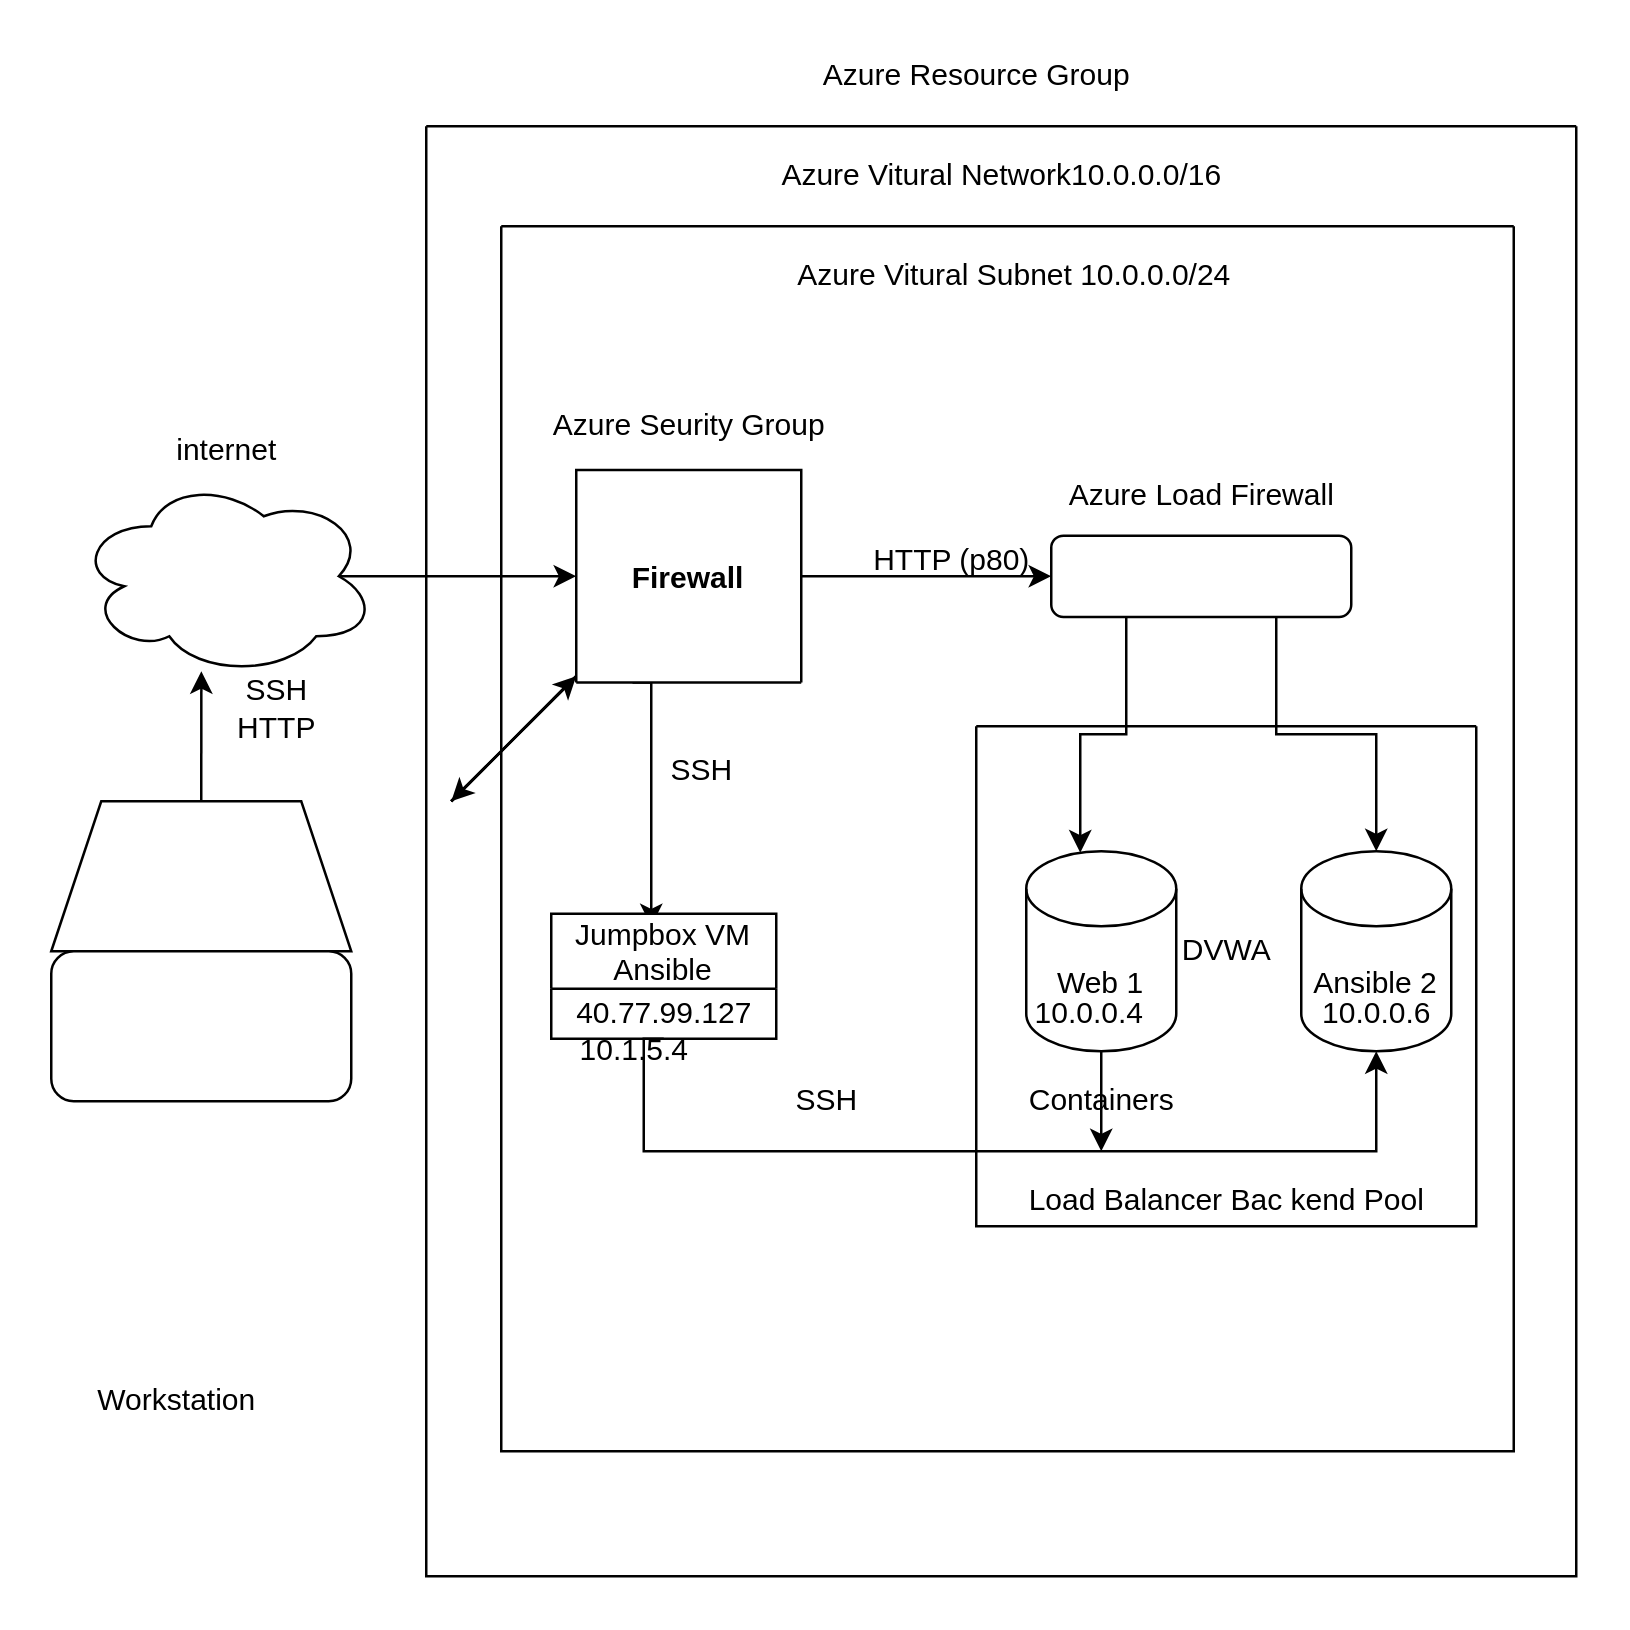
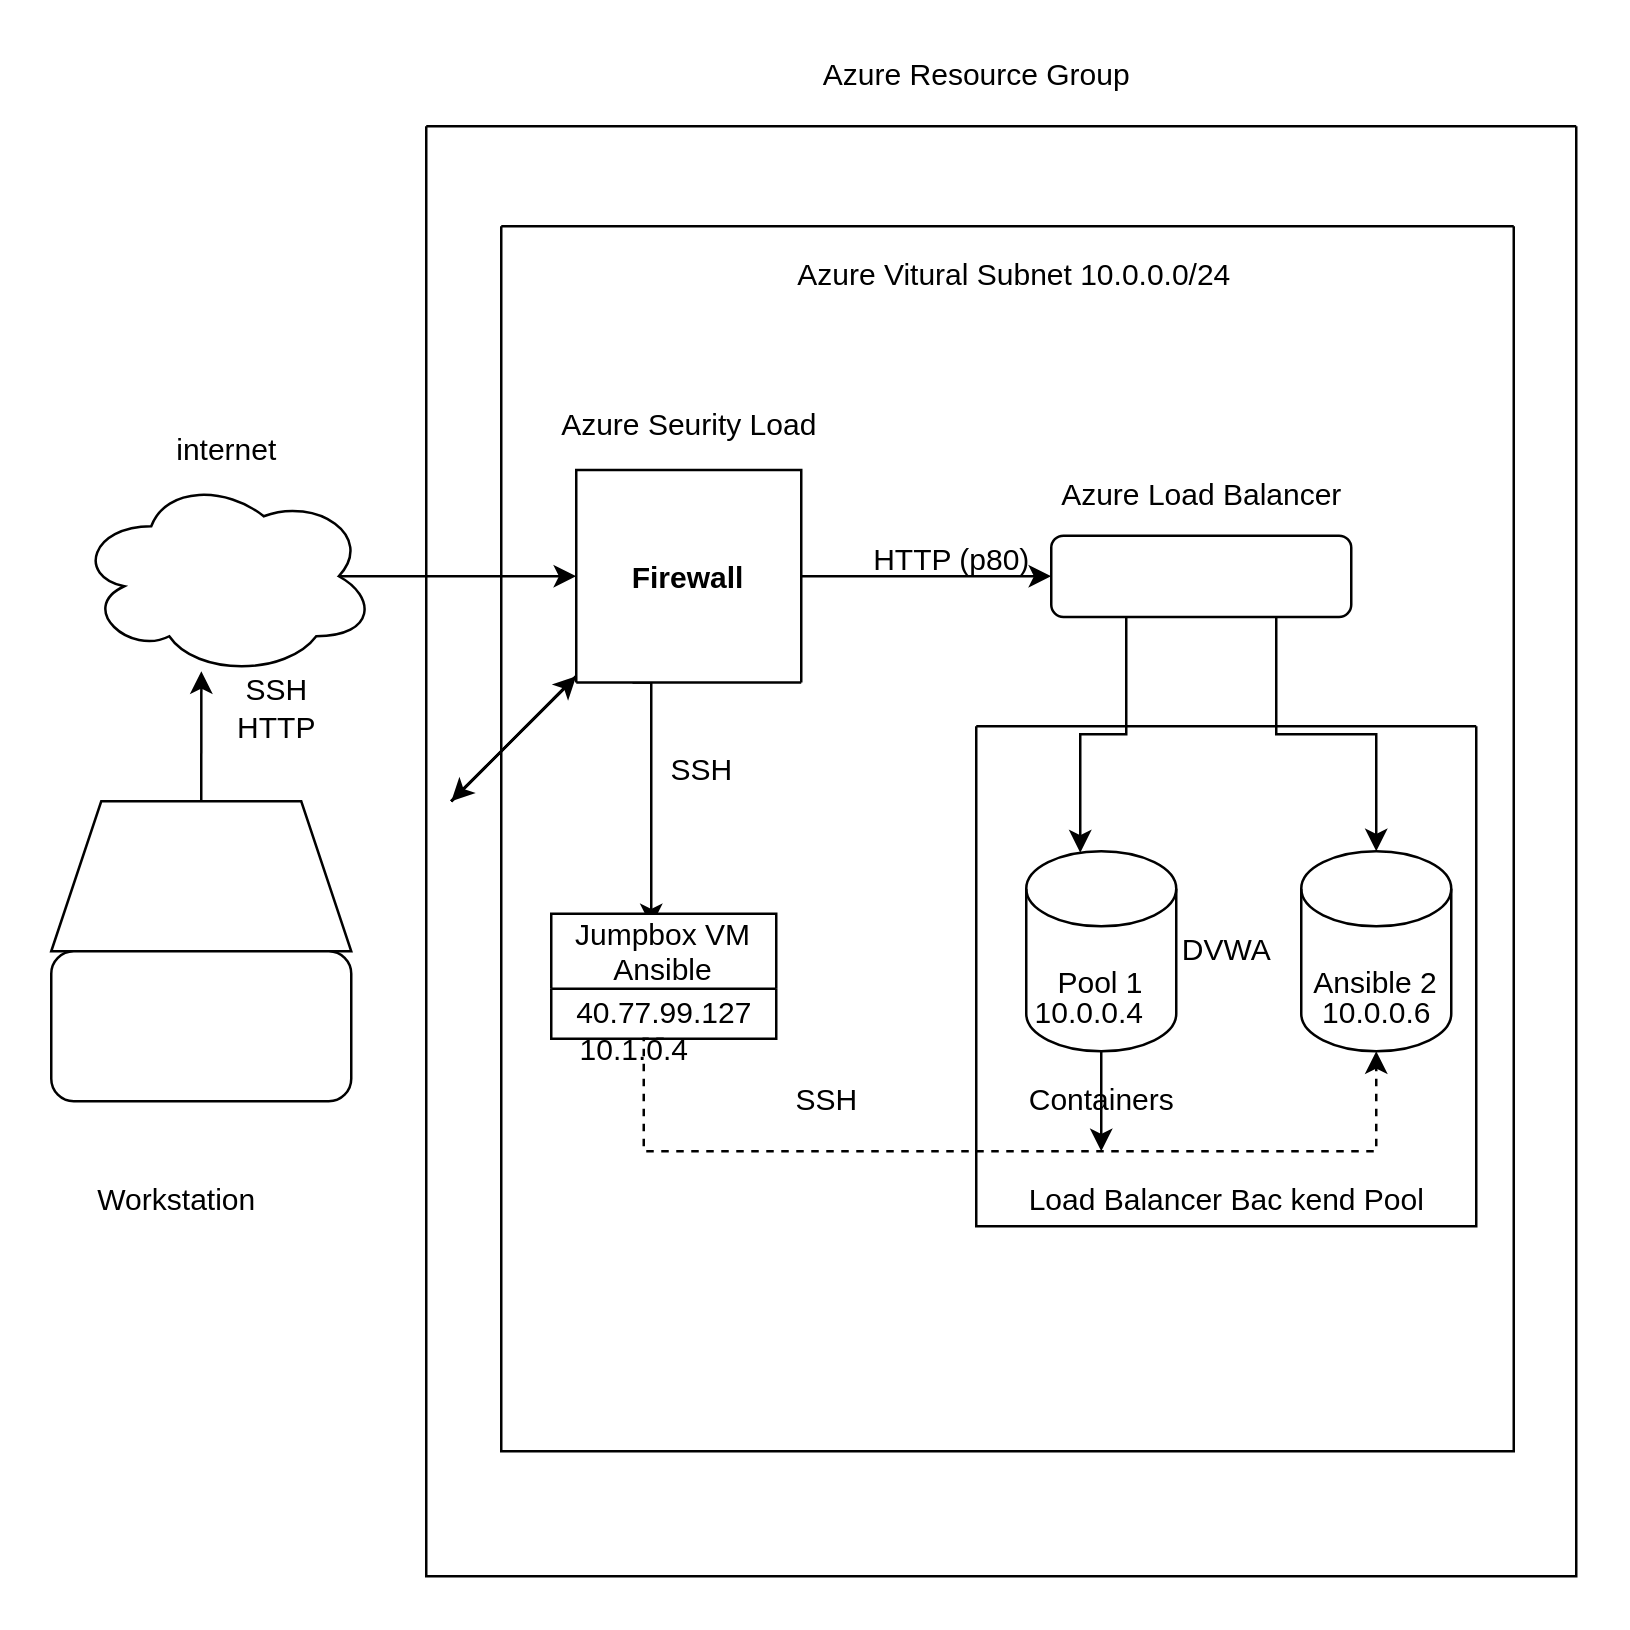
  <mxCell id="0" />
  <mxCell id="1" parent="0" />
  <mxCell id="2" style="edgeStyle=orthogonalEdgeStyle;rounded=0;orthogonalLoop=1;jettySize=auto;html=1;exitX=0.875;exitY=0.5;exitDx=0;exitDy=0;exitPerimeter=0;entryX=0;entryY=0.5;entryDx=0;entryDy=0;" edge="1" parent="1" source="3" target="9"><mxGeometry relative="1" as="geometry" /></mxCell>
  <mxCell id="3" value="" style="ellipse;shape=cloud;whiteSpace=wrap;html=1;" vertex="1" parent="1"><mxGeometry x="30" y="190" width="120" height="80" as="geometry" /></mxCell>
  <mxCell id="4" style="edgeStyle=orthogonalEdgeStyle;rounded=0;orthogonalLoop=1;jettySize=auto;html=1;exitX=0.5;exitY=0;exitDx=0;exitDy=0;entryX=0.417;entryY=0.975;entryDx=0;entryDy=0;entryPerimeter=0;" edge="1" parent="1" source="5" target="3"><mxGeometry relative="1" as="geometry" /></mxCell>
  <mxCell id="5" value="" style="shape=trapezoid;perimeter=trapezoidPerimeter;whiteSpace=wrap;html=1;fixedSize=1;" vertex="1" parent="1"><mxGeometry x="20" y="320" width="120" height="60" as="geometry" /></mxCell>
  <mxCell id="6" value="" style="rounded=1;whiteSpace=wrap;html=1;" vertex="1" parent="1"><mxGeometry x="20" y="380" width="120" height="60" as="geometry" /></mxCell>
  <mxCell id="7" value="&lt;br&gt;" style="edgeStyle=orthogonalEdgeStyle;rounded=0;orthogonalLoop=1;jettySize=auto;html=1;exitX=0.25;exitY=1;exitDx=0;exitDy=0;" edge="1" parent="1" source="9"><mxGeometry relative="1" as="geometry"><mxPoint x="260" y="370" as="targetPoint" /><Array as="points"><mxPoint x="260" y="273" /></Array></mxGeometry></mxCell>
  <mxCell id="8" style="edgeStyle=orthogonalEdgeStyle;rounded=0;orthogonalLoop=1;jettySize=auto;html=1;exitX=1;exitY=0.5;exitDx=0;exitDy=0;entryX=0;entryY=0.5;entryDx=0;entryDy=0;" edge="1" parent="1" source="9" target="12"><mxGeometry relative="1" as="geometry" /></mxCell>
  <mxCell id="9" value="Firewall" style="swimlane;startSize=85;" vertex="1" parent="1"><mxGeometry x="230" y="187.5" width="90" height="85" as="geometry" /></mxCell>
  <mxCell id="10" style="edgeStyle=orthogonalEdgeStyle;rounded=0;orthogonalLoop=1;jettySize=auto;html=1;exitX=0.75;exitY=1;exitDx=0;exitDy=0;entryX=0.5;entryY=0;entryDx=0;entryDy=0;entryPerimeter=0;" edge="1" parent="1" source="12" target="16"><mxGeometry relative="1" as="geometry" /></mxCell>
  <mxCell id="11" style="edgeStyle=orthogonalEdgeStyle;rounded=0;orthogonalLoop=1;jettySize=auto;html=1;exitX=0.25;exitY=1;exitDx=0;exitDy=0;entryX=0.36;entryY=0.007;entryDx=0;entryDy=0;entryPerimeter=0;" edge="1" parent="1" source="12" target="14"><mxGeometry relative="1" as="geometry" /></mxCell>
  <mxCell id="12" value="" style="rounded=1;whiteSpace=wrap;html=1;" vertex="1" parent="1"><mxGeometry x="420" y="213.75" width="120" height="32.5" as="geometry" /></mxCell>
  <mxCell id="13" value="" style="edgeStyle=orthogonalEdgeStyle;rounded=0;orthogonalLoop=1;jettySize=auto;html=1;" edge="1" parent="1" source="14"><mxGeometry relative="1" as="geometry"><mxPoint x="440" y="460" as="targetPoint" /></mxGeometry></mxCell>
- <mxCell id="14" value="Web 1" style="shape=cylinder3;whiteSpace=wrap;html=1;boundedLbl=1;backgroundOutline=1;size=15;" vertex="1" parent="1"><mxGeometry x="410" y="340" width="60" height="80" as="geometry" /></mxCell>
- <mxCell id="15" value="Workstation" style="text;html=1;align=center;verticalAlign=middle;resizable=0;points=[];autosize=1;strokeColor=none;fillColor=none;" vertex="1" parent="1"><mxGeometry x="30" y="550" width="80" height="20" as="geometry" /></mxCell>
+ <mxCell id="14" value="Pool 1" style="shape=cylinder3;whiteSpace=wrap;html=1;boundedLbl=1;backgroundOutline=1;size=15;" vertex="1" parent="1"><mxGeometry x="410" y="340" width="60" height="80" as="geometry" /></mxCell>
+ <mxCell id="15" value="Workstation" style="text;html=1;align=center;verticalAlign=middle;resizable=0;points=[];autosize=1;strokeColor=none;fillColor=none;" vertex="1" parent="1"><mxGeometry x="30" y="470" width="80" height="20" as="geometry" /></mxCell>
  <mxCell id="16" value="Ansible 2" style="shape=cylinder3;whiteSpace=wrap;html=1;boundedLbl=1;backgroundOutline=1;size=15;" vertex="1" parent="1"><mxGeometry x="520" y="340" width="60" height="80" as="geometry" /></mxCell>
- <mxCell id="17" style="edgeStyle=orthogonalEdgeStyle;rounded=0;orthogonalLoop=1;jettySize=auto;html=1;exitX=0.5;exitY=1;exitDx=0;exitDy=0;entryX=0.5;entryY=1;entryDx=0;entryDy=0;entryPerimeter=0;" edge="1" parent="1" source="18" target="16"><mxGeometry relative="1" as="geometry"><Array as="points"><mxPoint x="257" y="460" /><mxPoint x="550" y="460" /></Array></mxGeometry></mxCell>
+ <mxCell id="17" style="edgeStyle=orthogonalEdgeStyle;rounded=0;orthogonalLoop=1;jettySize=auto;html=1;exitX=0.5;exitY=1;exitDx=0;exitDy=0;entryX=0.5;entryY=1;entryDx=0;entryDy=0;entryPerimeter=0;dashed=1;" edge="1" parent="1" source="18" target="16"><mxGeometry relative="1" as="geometry"><Array as="points"><mxPoint x="257" y="460" /><mxPoint x="550" y="460" /></Array></mxGeometry></mxCell>
  <mxCell id="18" value="Jumpbox VM&#10;Ansible" style="swimlane;fontStyle=0;childLayout=stackLayout;horizontal=1;startSize=30;horizontalStack=0;resizeParent=1;resizeParentMax=0;resizeLast=0;collapsible=1;marginBottom=0;" vertex="1" parent="1"><mxGeometry x="220" y="365" width="90" height="50" as="geometry" /></mxCell>
  <mxCell id="19" value="40.77.99.127" style="text;html=1;align=center;verticalAlign=middle;resizable=0;points=[];autosize=1;strokeColor=none;fillColor=none;" vertex="1" parent="18"><mxGeometry y="30" width="90" height="20" as="geometry" /></mxCell>
- <mxCell id="20" value="Azure Load Firewall" style="text;html=1;align=center;verticalAlign=middle;resizable=0;points=[];autosize=1;strokeColor=none;fillColor=none;" vertex="1" parent="1"><mxGeometry x="415" y="187.5" width="130" height="20" as="geometry" /></mxCell>
+ <mxCell id="20" value="Azure Load Balancer" style="text;html=1;align=center;verticalAlign=middle;resizable=0;points=[];autosize=1;strokeColor=none;fillColor=none;" vertex="1" parent="1"><mxGeometry x="415" y="187.5" width="130" height="20" as="geometry" /></mxCell>
  <mxCell id="21" value="HTTP (p80)" style="text;html=1;align=center;verticalAlign=middle;resizable=0;points=[];autosize=1;strokeColor=none;fillColor=none;" vertex="1" parent="1"><mxGeometry x="340" y="213.75" width="80" height="20" as="geometry" /></mxCell>
  <mxCell id="22" value="SSH&lt;br&gt;HTTP" style="text;html=1;align=center;verticalAlign=middle;resizable=0;points=[];autosize=1;strokeColor=none;fillColor=none;" vertex="1" parent="1"><mxGeometry x="85" y="267.5" width="50" height="30" as="geometry" /></mxCell>
  <mxCell id="23" value="" style="endArrow=none;html=1;rounded=0;" edge="1" parent="1"><mxGeometry width="50" height="50" relative="1" as="geometry"><mxPoint x="180" y="320" as="sourcePoint" /><mxPoint x="230" y="270" as="targetPoint" /></mxGeometry></mxCell>
  <mxCell id="24" value="" style="endArrow=classic;startArrow=classic;html=1;rounded=0;" edge="1" parent="1"><mxGeometry width="50" height="50" relative="1" as="geometry"><mxPoint x="180" y="320" as="sourcePoint" /><mxPoint x="230" y="270" as="targetPoint" /></mxGeometry></mxCell>
  <mxCell id="25" value="" style="endArrow=none;html=1;rounded=0;" edge="1" parent="1"><mxGeometry width="50" height="50" relative="1" as="geometry"><mxPoint x="180" y="320" as="sourcePoint" /><mxPoint x="230" y="270" as="targetPoint" /></mxGeometry></mxCell>
  <mxCell id="26" value="" style="endArrow=none;html=1;rounded=0;" edge="1" parent="1"><mxGeometry width="50" height="50" relative="1" as="geometry"><mxPoint x="180" y="320" as="sourcePoint" /><mxPoint x="230" y="270" as="targetPoint" /></mxGeometry></mxCell>
  <mxCell id="27" value="&lt;br&gt;" style="endArrow=none;html=1;rounded=0;" edge="1" parent="1"><mxGeometry x="-0.6" y="-28" width="50" height="50" relative="1" as="geometry"><mxPoint x="180" y="320" as="sourcePoint" /><mxPoint x="230" y="270" as="targetPoint" /><mxPoint as="offset" /></mxGeometry></mxCell>
  <mxCell id="28" value="internet" style="text;html=1;align=center;verticalAlign=middle;resizable=0;points=[];autosize=1;strokeColor=none;fillColor=none;" vertex="1" parent="1"><mxGeometry x="60" y="170" width="60" height="20" as="geometry" /></mxCell>
  <mxCell id="29" value="10.0.0.6" style="text;html=1;align=center;verticalAlign=middle;resizable=0;points=[];autosize=1;strokeColor=none;fillColor=none;" vertex="1" parent="1"><mxGeometry x="520" y="395" width="60" height="20" as="geometry" /></mxCell>
  <mxCell id="30" value="10.0.0.4" style="text;html=1;align=center;verticalAlign=middle;resizable=0;points=[];autosize=1;strokeColor=none;fillColor=none;" vertex="1" parent="1"><mxGeometry x="405" y="395" width="60" height="20" as="geometry" /></mxCell>
  <mxCell id="31" value="SSH" style="text;html=1;align=center;verticalAlign=middle;resizable=0;points=[];autosize=1;strokeColor=none;fillColor=none;" vertex="1" parent="1"><mxGeometry x="260" y="297.5" width="40" height="20" as="geometry" /></mxCell>
  <mxCell id="32" value="SSH" style="text;html=1;align=center;verticalAlign=middle;resizable=0;points=[];autosize=1;strokeColor=none;fillColor=none;" vertex="1" parent="1"><mxGeometry x="310" y="430" width="40" height="20" as="geometry" /></mxCell>
  <mxCell id="33" value="DVWA" style="text;html=1;align=center;verticalAlign=middle;resizable=0;points=[];autosize=1;strokeColor=none;fillColor=none;" vertex="1" parent="1"><mxGeometry x="465" y="370" width="50" height="20" as="geometry" /></mxCell>
  <mxCell id="34" value="Containers" style="text;html=1;align=center;verticalAlign=middle;resizable=0;points=[];autosize=1;strokeColor=none;fillColor=none;" vertex="1" parent="1"><mxGeometry x="405" y="430" width="70" height="20" as="geometry" /></mxCell>
  <mxCell id="35" value="" style="swimlane;startSize=0;" vertex="1" parent="1"><mxGeometry x="390" y="290" width="200" height="200" as="geometry" /></mxCell>
  <mxCell id="36" value="Load Balancer Bac kend Pool" style="text;html=1;align=center;verticalAlign=middle;resizable=0;points=[];autosize=1;strokeColor=none;fillColor=none;" vertex="1" parent="35"><mxGeometry x="15" y="180" width="170" height="20" as="geometry" /></mxCell>
- <mxCell id="37" value="10.1.5.4" style="text;html=1;align=center;verticalAlign=middle;resizable=0;points=[];autosize=1;strokeColor=none;fillColor=none;" vertex="1" parent="1"><mxGeometry x="223" y="410" width="60" height="20" as="geometry" /></mxCell>
- <mxCell id="38" value="Azure Seurity Group" style="text;html=1;align=center;verticalAlign=middle;resizable=0;points=[];autosize=1;strokeColor=none;fillColor=none;" vertex="1" parent="1"><mxGeometry x="215" y="160" width="120" height="20" as="geometry" /></mxCell>
+ <mxCell id="37" value="10.1.0.4" style="text;html=1;align=center;verticalAlign=middle;resizable=0;points=[];autosize=1;strokeColor=none;fillColor=none;" vertex="1" parent="1"><mxGeometry x="223" y="410" width="60" height="20" as="geometry" /></mxCell>
+ <mxCell id="38" value="Azure Seurity Load" style="text;html=1;align=center;verticalAlign=middle;resizable=0;points=[];autosize=1;strokeColor=none;fillColor=none;" vertex="1" parent="1"><mxGeometry x="215" y="160" width="120" height="20" as="geometry" /></mxCell>
  <mxCell id="39" value="" style="swimlane;startSize=0;" vertex="1" parent="1"><mxGeometry x="200" y="90" width="405" height="490" as="geometry" /></mxCell>
  <mxCell id="40" value="Azure Resource Group" style="text;html=1;align=center;verticalAlign=middle;resizable=0;points=[];autosize=1;strokeColor=none;fillColor=none;" vertex="1" parent="1"><mxGeometry x="320" y="20" width="140" height="20" as="geometry" /></mxCell>
  <mxCell id="41" value="" style="swimlane;startSize=0;" vertex="1" parent="1"><mxGeometry x="170" y="50" width="460" height="580" as="geometry" /></mxCell>
- <mxCell id="42" value="Azure Vitural Network10.0.0.0/16" style="text;html=1;align=center;verticalAlign=middle;resizable=0;points=[];autosize=1;strokeColor=none;fillColor=none;" vertex="1" parent="41"><mxGeometry x="135" y="10" width="190" height="20" as="geometry" /></mxCell>
  <mxCell id="43" value="Azure Vitural Subnet 10.0.0.0/24" style="text;html=1;align=center;verticalAlign=middle;resizable=0;points=[];autosize=1;strokeColor=none;fillColor=none;" vertex="1" parent="41"><mxGeometry x="140" y="50" width="190" height="20" as="geometry" /></mxCell>
